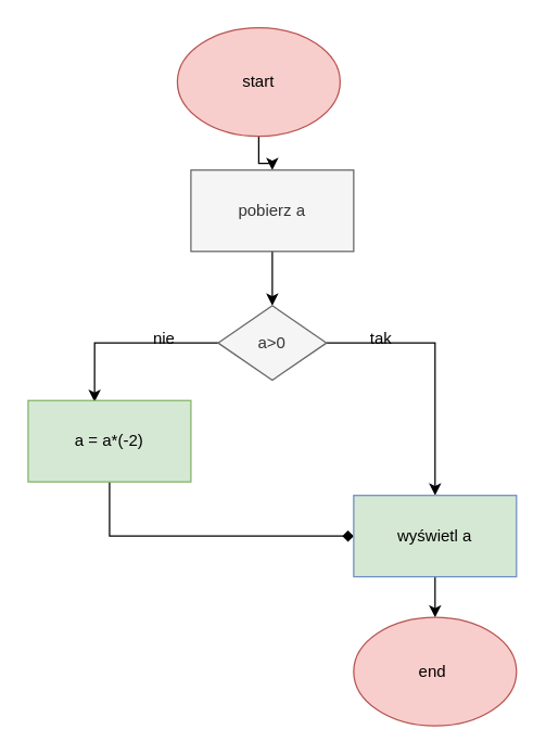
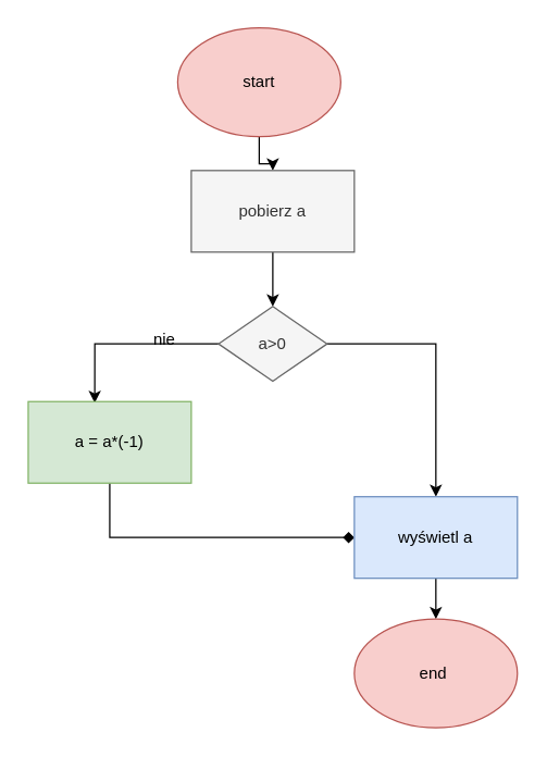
  <mxCell id="0" />
  <mxCell id="1" parent="0" />
  <mxCell id="2" style="edgeStyle=orthogonalEdgeStyle;rounded=0;orthogonalLoop=1;jettySize=auto;html=1;entryX=0.5;entryY=0;entryDx=0;entryDy=0;" edge="1" parent="1" source="3" target="5"><mxGeometry relative="1" as="geometry" /></mxCell>
  <mxCell id="3" value="start" style="ellipse;whiteSpace=wrap;html=1;fillColor=#f8cecc;strokeColor=#b85450;" vertex="1" parent="1"><mxGeometry x="130" y="20" width="120" height="80" as="geometry" /></mxCell>
  <mxCell id="4" style="edgeStyle=orthogonalEdgeStyle;rounded=0;orthogonalLoop=1;jettySize=auto;html=1;entryX=0.5;entryY=0;entryDx=0;entryDy=0;" edge="1" parent="1" source="5" target="8"><mxGeometry relative="1" as="geometry" /></mxCell>
  <mxCell id="5" value="pobierz a" style="rounded=0;whiteSpace=wrap;html=1;fillColor=#f5f5f5;fontColor=#333333;strokeColor=#666666;" vertex="1" parent="1"><mxGeometry x="140" y="125" width="120" height="60" as="geometry" /></mxCell>
  <mxCell id="6" style="edgeStyle=orthogonalEdgeStyle;rounded=0;orthogonalLoop=1;jettySize=auto;html=1;entryX=0.408;entryY=0.017;entryDx=0;entryDy=0;entryPerimeter=0;" edge="1" parent="1" source="8" target="10"><mxGeometry relative="1" as="geometry" /></mxCell>
  <mxCell id="7" style="edgeStyle=orthogonalEdgeStyle;rounded=0;orthogonalLoop=1;jettySize=auto;html=1;exitX=1;exitY=0.5;exitDx=0;exitDy=0;entryX=0.5;entryY=0;entryDx=0;entryDy=0;" edge="1" parent="1" source="8" target="12"><mxGeometry relative="1" as="geometry" /></mxCell>
  <mxCell id="8" value="a&amp;gt;0" style="rhombus;whiteSpace=wrap;html=1;fillColor=#f5f5f5;fontColor=#333333;strokeColor=#666666;" vertex="1" parent="1"><mxGeometry x="160" y="225" width="80" height="55" as="geometry" /></mxCell>
  <mxCell id="9" style="edgeStyle=orthogonalEdgeStyle;rounded=0;orthogonalLoop=1;jettySize=auto;html=1;entryX=0;entryY=0.5;entryDx=0;entryDy=0;endArrow=diamond;" edge="1" parent="1" source="10" target="12"><mxGeometry relative="1" as="geometry"><Array as="points"><mxPoint x="80" y="395" /></Array></mxGeometry></mxCell>
- <mxCell id="10" value="a = a*(-2)" style="whiteSpace=wrap;html=1;fillColor=#d5e8d4;strokeColor=#82b366;" vertex="1" parent="1"><mxGeometry x="20" y="295" width="120" height="60" as="geometry" /></mxCell>
+ <mxCell id="10" value="a = a*(-1)" style="whiteSpace=wrap;html=1;fillColor=#d5e8d4;strokeColor=#82b366;" vertex="1" parent="1"><mxGeometry x="20" y="295" width="120" height="60" as="geometry" /></mxCell>
  <mxCell id="11" style="edgeStyle=orthogonalEdgeStyle;rounded=0;orthogonalLoop=1;jettySize=auto;html=1;entryX=0.5;entryY=0;entryDx=0;entryDy=0;" edge="1" parent="1" source="12" target="13"><mxGeometry relative="1" as="geometry" /></mxCell>
- <mxCell id="12" value="wyświetl a" style="whiteSpace=wrap;html=1;fillColor=#d5e8d4;strokeColor=#6c8ebf;" vertex="1" parent="1"><mxGeometry x="260" y="365" width="120" height="60" as="geometry" /></mxCell>
+ <mxCell id="12" value="wyświetl a" style="whiteSpace=wrap;html=1;fillColor=#dae8fc;strokeColor=#6c8ebf;" vertex="1" parent="1"><mxGeometry x="260" y="365" width="120" height="60" as="geometry" /></mxCell>
  <mxCell id="13" value="end&amp;nbsp;" style="ellipse;whiteSpace=wrap;html=1;fillColor=#f8cecc;strokeColor=#b85450;" vertex="1" parent="1"><mxGeometry x="260" y="455" width="120" height="80" as="geometry" /></mxCell>
- <mxCell id="14" value="tak" style="text;html=1;align=center;verticalAlign=middle;resizable=0;points=[];autosize=1;strokeColor=none;fillColor=none;" vertex="1" parent="1"><mxGeometry x="260" y="235" width="40" height="30" as="geometry" /></mxCell>
  <mxCell id="15" value="nie" style="text;html=1;align=center;verticalAlign=middle;resizable=0;points=[];autosize=1;strokeColor=none;fillColor=none;" vertex="1" parent="1"><mxGeometry x="100" y="235" width="40" height="30" as="geometry" /></mxCell>
